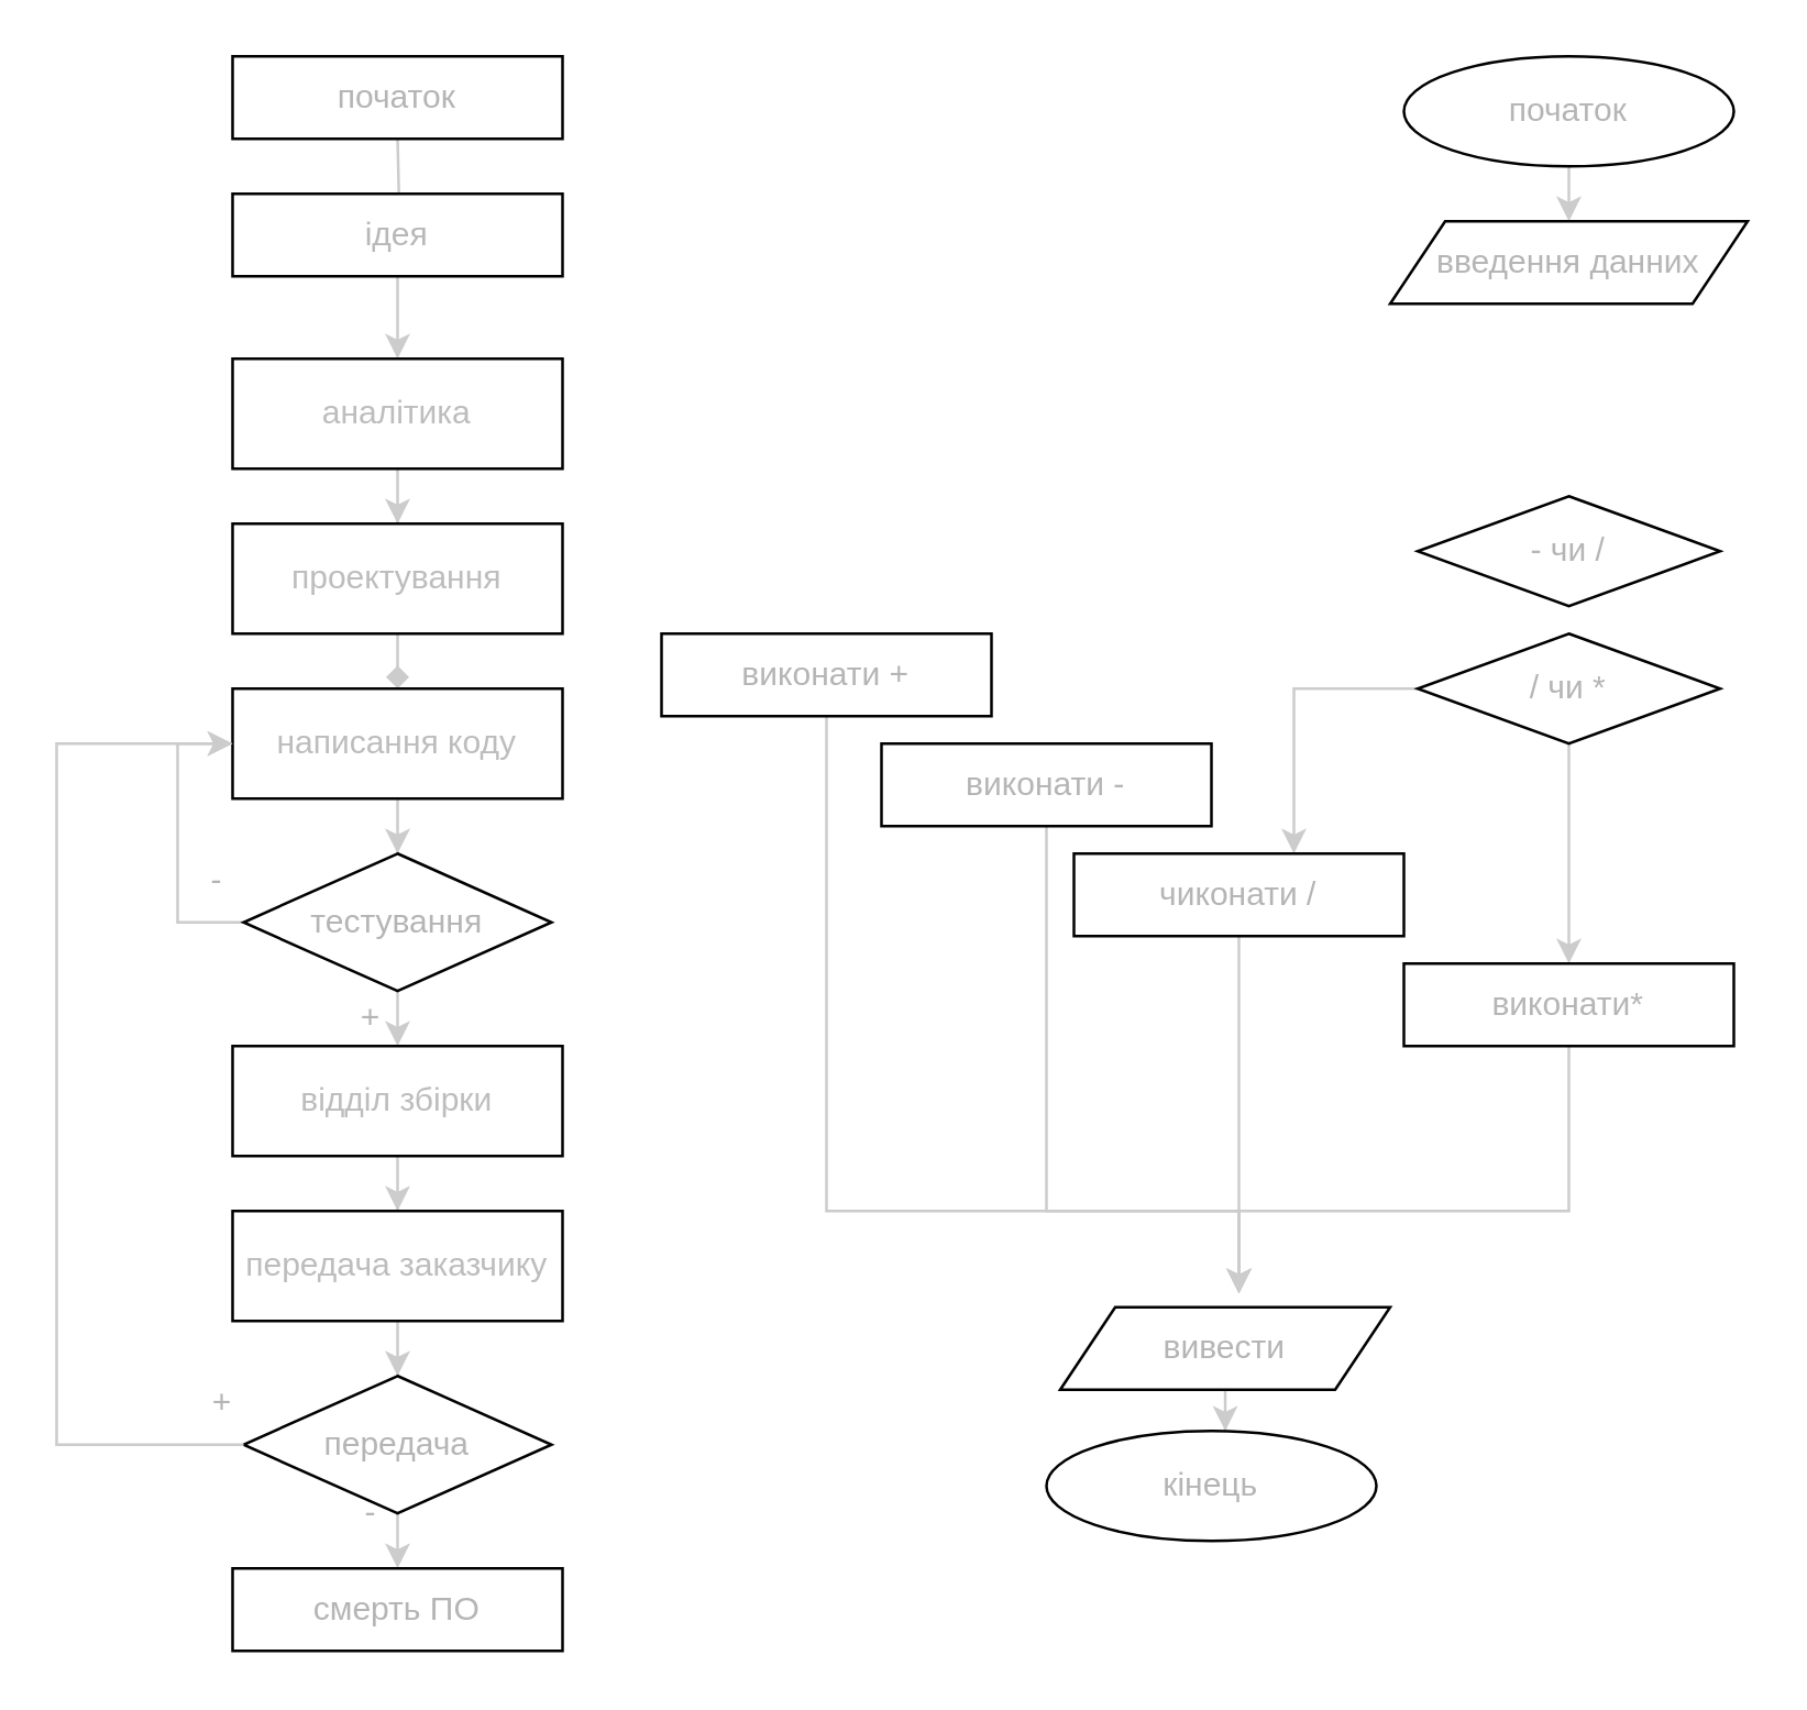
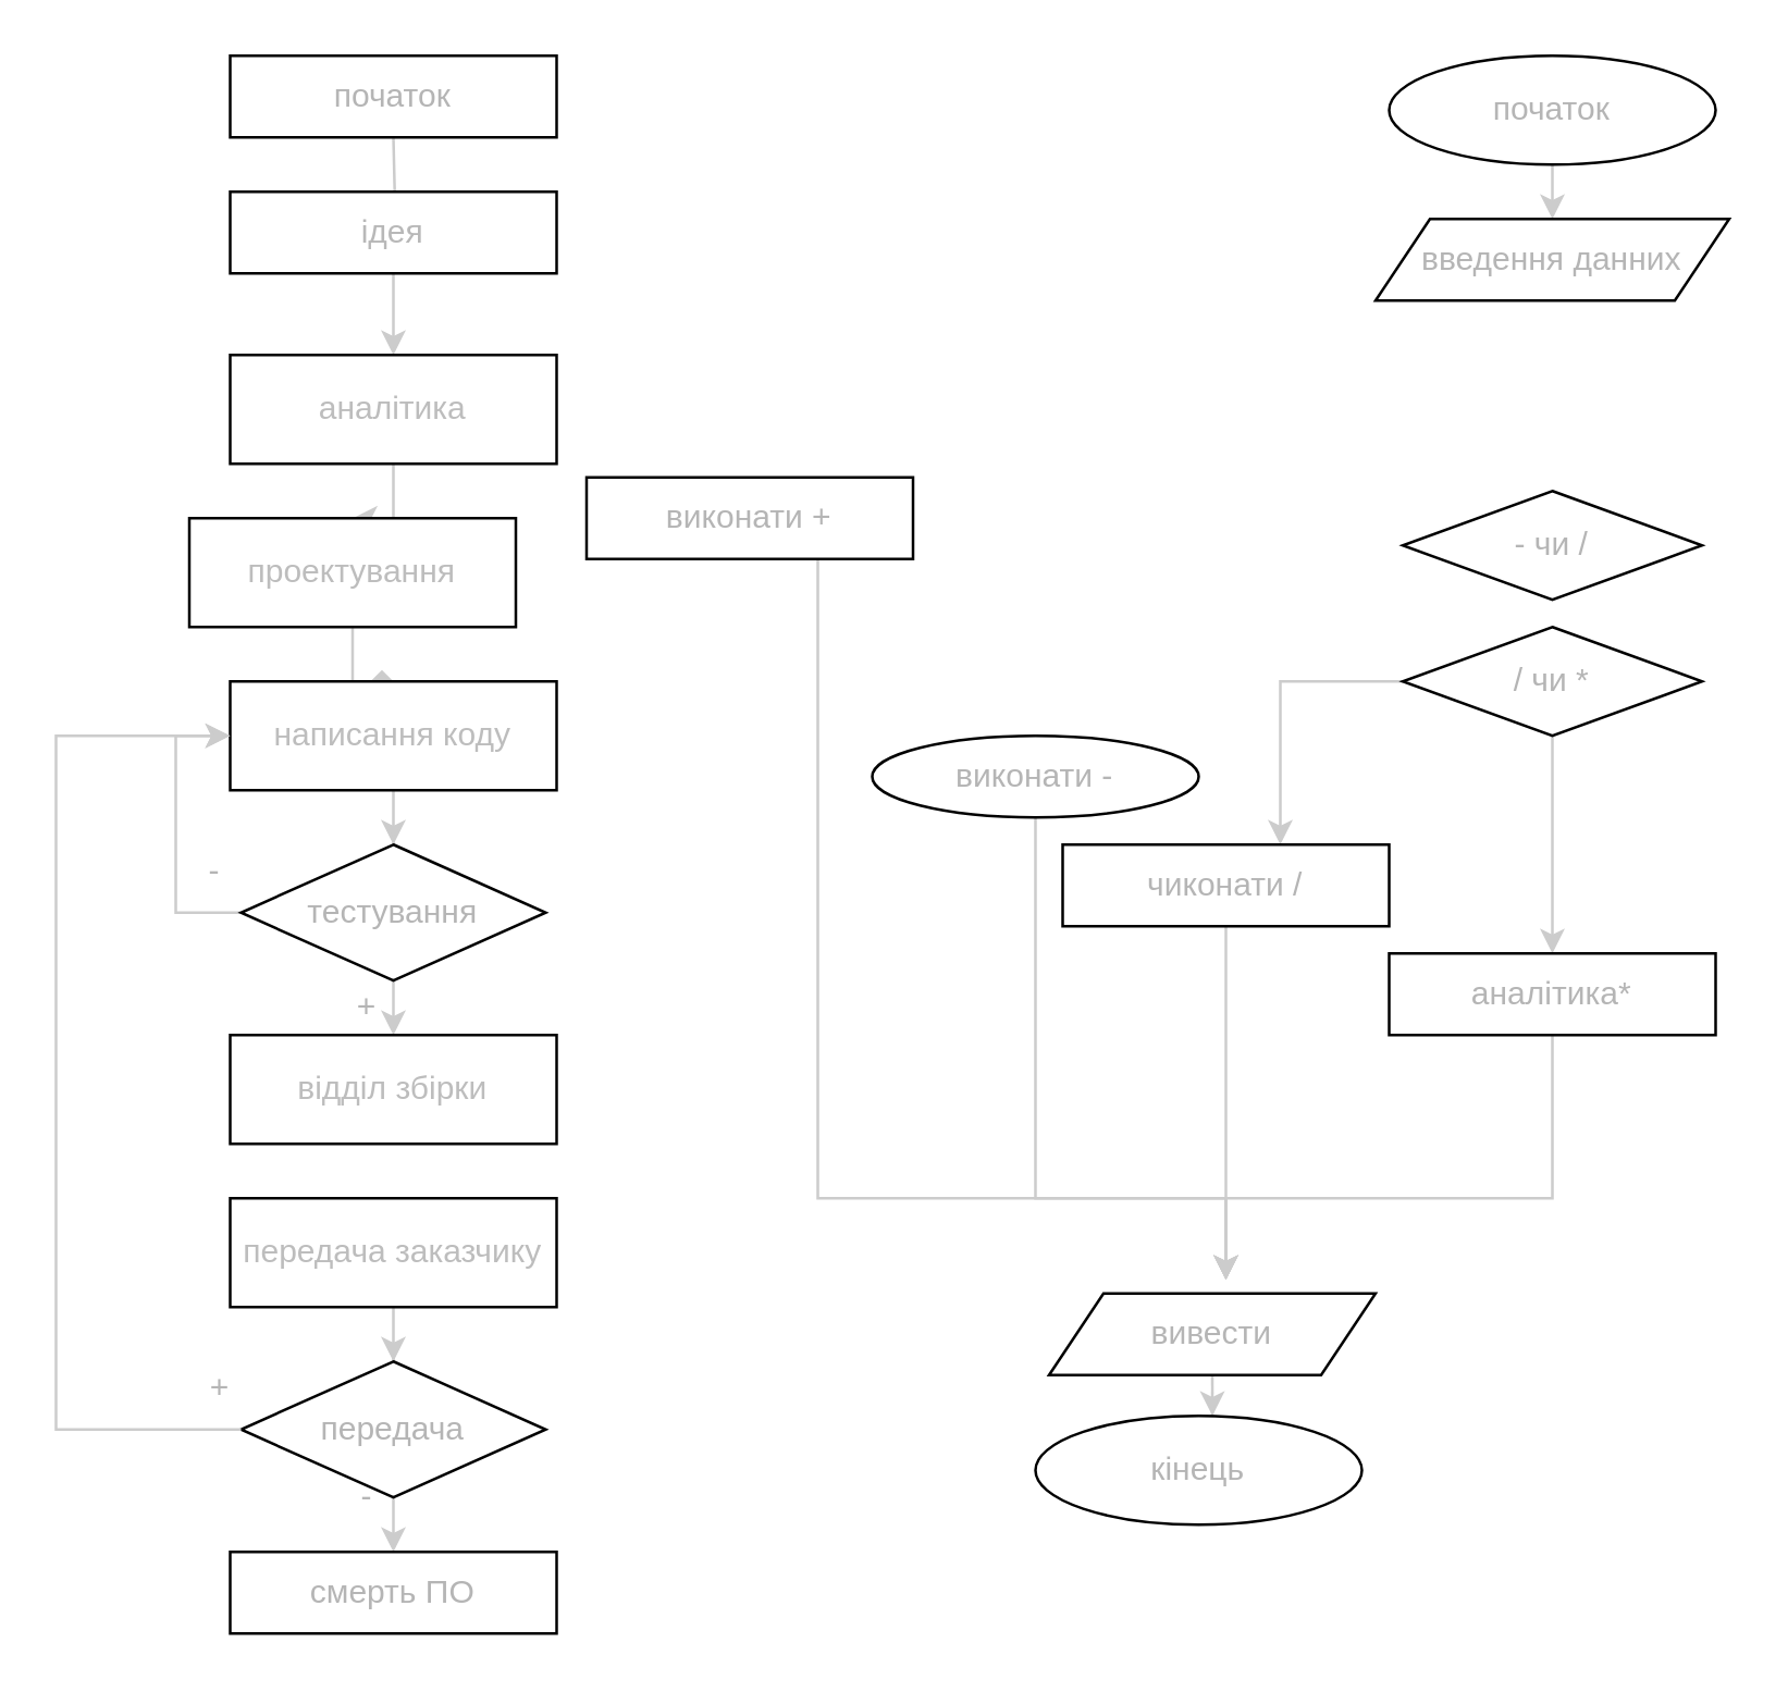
  <mxCell id="0" />
  <mxCell id="1" parent="0" />
  <mxCell id="2" value="" style="edgeStyle=orthogonalEdgeStyle;rounded=0;orthogonalLoop=1;jettySize=auto;html=1;strokeColor=#CCCCCC;" parent="1" target="4" edge="1"><mxGeometry relative="1" as="geometry"><mxPoint x="144" y="50" as="sourcePoint" /></mxGeometry></mxCell>
  <mxCell id="3" value="" style="edgeStyle=orthogonalEdgeStyle;rounded=0;orthogonalLoop=1;jettySize=auto;html=1;strokeColor=#CCCCCC;" parent="1" source="4" target="6" edge="1"><mxGeometry relative="1" as="geometry" /></mxCell>
  <mxCell id="4" value="&lt;font color=&quot;#b8b8b8&quot;&gt;ідея&lt;/font&gt;" style="rounded=0;whiteSpace=wrap;html=1;" parent="1" vertex="1"><mxGeometry x="84" y="70" width="120" height="30" as="geometry" /></mxCell>
  <mxCell id="5" value="" style="edgeStyle=orthogonalEdgeStyle;rounded=0;orthogonalLoop=1;jettySize=auto;html=1;strokeColor=#CCCCCC;fontColor=#B5B5B5;" parent="1" source="6" target="8" edge="1"><mxGeometry relative="1" as="geometry" /></mxCell>
  <mxCell id="6" value="&lt;font color=&quot;#bdbdbd&quot;&gt;аналітика&lt;/font&gt;" style="rounded=0;whiteSpace=wrap;html=1;" parent="1" vertex="1"><mxGeometry x="84" y="130" width="120" height="40" as="geometry" /></mxCell>
  <mxCell id="7" value="" style="edgeStyle=orthogonalEdgeStyle;rounded=0;orthogonalLoop=1;jettySize=auto;html=1;strokeColor=#CCCCCC;fontColor=#B5B5B5;endArrow=diamond;" parent="1" source="8" target="10" edge="1"><mxGeometry relative="1" as="geometry" /></mxCell>
- <mxCell id="8" value="&lt;font color=&quot;#bdbdbd&quot;&gt;проектування&lt;/font&gt;" style="rounded=0;whiteSpace=wrap;html=1;" parent="1" vertex="1"><mxGeometry x="84" y="190" width="120" height="40" as="geometry" /></mxCell>
+ <mxCell id="8" value="&lt;font color=&quot;#bdbdbd&quot;&gt;проектування&lt;/font&gt;" style="rounded=0;whiteSpace=wrap;html=1;" parent="1" vertex="1"><mxGeometry x="69" y="190" width="120" height="40" as="geometry" /></mxCell>
  <mxCell id="9" style="edgeStyle=orthogonalEdgeStyle;rounded=0;orthogonalLoop=1;jettySize=auto;html=1;strokeColor=#CCCCCC;fontColor=#B5B5B5;entryX=0.5;entryY=0;entryDx=0;entryDy=0;" parent="1" source="10" target="13" edge="1"><mxGeometry relative="1" as="geometry"><mxPoint x="144" y="320" as="targetPoint" /></mxGeometry></mxCell>
  <mxCell id="10" value="&lt;font color=&quot;#bdbdbd&quot;&gt;написання коду&lt;/font&gt;" style="rounded=0;whiteSpace=wrap;html=1;" parent="1" vertex="1"><mxGeometry x="84" y="250" width="120" height="40" as="geometry" /></mxCell>
  <mxCell id="11" style="edgeStyle=orthogonalEdgeStyle;rounded=0;orthogonalLoop=1;jettySize=auto;html=1;entryX=0;entryY=0.5;entryDx=0;entryDy=0;strokeColor=#CCCCCC;fontColor=#B5B5B5;exitX=0;exitY=0.5;exitDx=0;exitDy=0;" parent="1" source="13" target="10" edge="1"><mxGeometry relative="1" as="geometry"><Array as="points"><mxPoint x="64" y="335" /><mxPoint x="64" y="270" /></Array></mxGeometry></mxCell>
  <mxCell id="12" style="edgeStyle=orthogonalEdgeStyle;rounded=0;orthogonalLoop=1;jettySize=auto;html=1;strokeColor=#CCCCCC;fontColor=#B5B5B5;" parent="1" source="13" edge="1"><mxGeometry relative="1" as="geometry"><mxPoint x="144" y="380" as="targetPoint" /></mxGeometry></mxCell>
  <mxCell id="13" value="тестування" style="rhombus;whiteSpace=wrap;html=1;fontColor=#B5B5B5;" parent="1" vertex="1"><mxGeometry x="88" y="310" width="112" height="50" as="geometry" /></mxCell>
- <mxCell id="14" style="edgeStyle=orthogonalEdgeStyle;rounded=0;orthogonalLoop=1;jettySize=auto;html=1;entryX=0.5;entryY=0;entryDx=0;entryDy=0;strokeColor=#CCCCCC;fontColor=#B5B5B5;" parent="1" source="15" target="17" edge="1"><mxGeometry relative="1" as="geometry" /></mxCell>
  <mxCell id="15" value="&lt;font color=&quot;#bdbdbd&quot;&gt;відділ збірки&lt;/font&gt;" style="rounded=0;whiteSpace=wrap;html=1;" parent="1" vertex="1"><mxGeometry x="84" y="380" width="120" height="40" as="geometry" /></mxCell>
  <mxCell id="16" value="" style="edgeStyle=orthogonalEdgeStyle;rounded=0;orthogonalLoop=1;jettySize=auto;html=1;strokeColor=#CCCCCC;fontColor=#B5B5B5;" parent="1" source="17" target="19" edge="1"><mxGeometry relative="1" as="geometry" /></mxCell>
  <mxCell id="17" value="&lt;font color=&quot;#bdbdbd&quot;&gt;передача заказчику&lt;/font&gt;" style="rounded=0;whiteSpace=wrap;html=1;" parent="1" vertex="1"><mxGeometry x="84" y="440" width="120" height="40" as="geometry" /></mxCell>
  <mxCell id="18" style="edgeStyle=orthogonalEdgeStyle;rounded=0;orthogonalLoop=1;jettySize=auto;html=1;exitX=0.5;exitY=1;exitDx=0;exitDy=0;entryX=0.5;entryY=0;entryDx=0;entryDy=0;strokeColor=#CCCCCC;fontColor=#B5B5B5;" parent="1" source="19" edge="1"><mxGeometry relative="1" as="geometry"><mxPoint x="144" y="570" as="targetPoint" /></mxGeometry></mxCell>
  <mxCell id="19" value="передача" style="rhombus;whiteSpace=wrap;html=1;fontColor=#B5B5B5;" parent="1" vertex="1"><mxGeometry x="88" y="500" width="112" height="50" as="geometry" /></mxCell>
  <mxCell id="20" style="edgeStyle=orthogonalEdgeStyle;rounded=0;orthogonalLoop=1;jettySize=auto;html=1;strokeColor=#CCCCCC;fontColor=#B5B5B5;exitX=0;exitY=0.5;exitDx=0;exitDy=0;" parent="1" source="19" edge="1"><mxGeometry relative="1" as="geometry"><mxPoint x="84" y="270" as="targetPoint" /><Array as="points"><mxPoint x="20" y="525" /><mxPoint x="20" y="270" /></Array></mxGeometry></mxCell>
  <mxCell id="21" value="+" style="text;html=1;align=center;verticalAlign=middle;resizable=0;points=[];autosize=1;fontColor=#B5B5B5;" parent="1" vertex="1"><mxGeometry x="124" y="360" width="20" height="20" as="geometry" /></mxCell>
  <mxCell id="22" value="-" style="text;html=1;align=center;verticalAlign=middle;resizable=0;points=[];autosize=1;fontColor=#B5B5B5;" parent="1" vertex="1"><mxGeometry x="68" y="310" width="20" height="20" as="geometry" /></mxCell>
  <mxCell id="23" value="+" style="text;html=1;align=center;verticalAlign=middle;resizable=0;points=[];autosize=1;fontColor=#B5B5B5;" parent="1" vertex="1"><mxGeometry x="70" y="500" width="20" height="20" as="geometry" /></mxCell>
  <mxCell id="24" value="-" style="text;html=1;align=center;verticalAlign=middle;resizable=0;points=[];autosize=1;fontColor=#B5B5B5;" parent="1" vertex="1"><mxGeometry x="124" y="540" width="20" height="20" as="geometry" /></mxCell>
  <mxCell id="25" style="edgeStyle=orthogonalEdgeStyle;rounded=0;orthogonalLoop=1;jettySize=auto;html=1;exitX=0.5;exitY=1;exitDx=0;exitDy=0;entryX=0.5;entryY=0;entryDx=0;entryDy=0;strokeColor=#CCCCCC;fontColor=#B5B5B5;" parent="1" source="26" target="27" edge="1"><mxGeometry relative="1" as="geometry" /></mxCell>
  <mxCell id="26" value="початок" style="ellipse;whiteSpace=wrap;html=1;fontColor=#B5B5B5;" parent="1" vertex="1"><mxGeometry x="510" y="20" width="120" height="40" as="geometry" /></mxCell>
  <mxCell id="27" value="введення данних" style="shape=parallelogram;perimeter=parallelogramPerimeter;whiteSpace=wrap;html=1;fixedSize=1;fontColor=#B5B5B5;" parent="1" vertex="1"><mxGeometry x="505" y="80" width="130" height="30" as="geometry" /></mxCell>
  <mxCell id="28" value="початок" style="rounded=0;whiteSpace=wrap;html=1;fontColor=#B5B5B5;" parent="1" vertex="1"><mxGeometry x="84" y="20" width="120" height="30" as="geometry" /></mxCell>
  <mxCell id="29" value="смерть ПО" style="rounded=0;whiteSpace=wrap;html=1;fontColor=#B5B5B5;" parent="1" vertex="1"><mxGeometry x="84" y="570" width="120" height="30" as="geometry" /></mxCell>
  <mxCell id="30" value="- чи /" style="rhombus;whiteSpace=wrap;html=1;fontColor=#B5B5B5;" parent="1" vertex="1"><mxGeometry x="515" y="180" width="110" height="40" as="geometry" /></mxCell>
  <mxCell id="31" style="edgeStyle=orthogonalEdgeStyle;rounded=0;orthogonalLoop=1;jettySize=auto;html=1;strokeColor=#CCCCCC;fontColor=#B5B5B5;" parent="1" source="33" edge="1"><mxGeometry relative="1" as="geometry"><mxPoint x="470" y="310" as="targetPoint" /><Array as="points"><mxPoint x="470" y="250" /></Array></mxGeometry></mxCell>
  <mxCell id="32" style="edgeStyle=orthogonalEdgeStyle;rounded=0;orthogonalLoop=1;jettySize=auto;html=1;entryX=0.5;entryY=0;entryDx=0;entryDy=0;strokeColor=#CCCCCC;fontColor=#B5B5B5;" parent="1" source="33" target="41" edge="1"><mxGeometry relative="1" as="geometry" /></mxCell>
  <mxCell id="33" value="/ чи *" style="rhombus;whiteSpace=wrap;html=1;fontColor=#B5B5B5;" parent="1" vertex="1"><mxGeometry x="515" y="230" width="110" height="40" as="geometry" /></mxCell>
  <mxCell id="34" style="edgeStyle=orthogonalEdgeStyle;rounded=0;orthogonalLoop=1;jettySize=auto;html=1;strokeColor=#CCCCCC;fontColor=#B5B5B5;" parent="1" source="35" edge="1"><mxGeometry relative="1" as="geometry"><mxPoint x="450" y="470" as="targetPoint" /></mxGeometry></mxCell>
  <mxCell id="35" value="чиконати /" style="rounded=0;whiteSpace=wrap;html=1;fontColor=#B5B5B5;" parent="1" vertex="1"><mxGeometry x="390" y="310" width="120" height="30" as="geometry" /></mxCell>
  <mxCell id="36" style="edgeStyle=orthogonalEdgeStyle;rounded=0;orthogonalLoop=1;jettySize=auto;html=1;exitX=0.5;exitY=1;exitDx=0;exitDy=0;strokeColor=#CCCCCC;fontColor=#B5B5B5;" parent="1" source="37" edge="1"><mxGeometry relative="1" as="geometry"><mxPoint x="450" y="470" as="targetPoint" /><Array as="points"><mxPoint x="380" y="440" /><mxPoint x="450" y="440" /><mxPoint x="450" y="460" /></Array></mxGeometry></mxCell>
- <mxCell id="37" value="виконати -" style="rounded=0;whiteSpace=wrap;html=1;fontColor=#B5B5B5;" parent="1" vertex="1"><mxGeometry x="320" y="270" width="120" height="30" as="geometry" /></mxCell>
+ <mxCell id="37" value="виконати -" style="ellipse;whiteSpace=wrap;html=1;fontColor=#B5B5B5;" parent="1" vertex="1"><mxGeometry x="320" y="270" width="120" height="30" as="geometry" /></mxCell>
  <mxCell id="38" style="edgeStyle=orthogonalEdgeStyle;rounded=0;orthogonalLoop=1;jettySize=auto;html=1;strokeColor=#CCCCCC;fontColor=#B5B5B5;" parent="1" source="39" edge="1"><mxGeometry relative="1" as="geometry"><mxPoint x="450" y="470" as="targetPoint" /><Array as="points"><mxPoint x="300" y="440" /><mxPoint x="450" y="440" /></Array></mxGeometry></mxCell>
- <mxCell id="39" value="виконати +" style="rounded=0;whiteSpace=wrap;html=1;fontColor=#B5B5B5;" parent="1" vertex="1"><mxGeometry x="240" y="230" width="120" height="30" as="geometry" /></mxCell>
+ <mxCell id="39" value="виконати +" style="rounded=0;whiteSpace=wrap;html=1;fontColor=#B5B5B5;" parent="1" vertex="1"><mxGeometry x="215" y="175" width="120" height="30" as="geometry" /></mxCell>
  <mxCell id="40" style="edgeStyle=orthogonalEdgeStyle;rounded=0;orthogonalLoop=1;jettySize=auto;html=1;strokeColor=#CCCCCC;fontColor=#B5B5B5;exitX=0.5;exitY=1;exitDx=0;exitDy=0;" parent="1" source="41" edge="1"><mxGeometry relative="1" as="geometry"><mxPoint x="450" y="470" as="targetPoint" /><Array as="points"><mxPoint x="570" y="440" /><mxPoint x="450" y="440" /></Array></mxGeometry></mxCell>
- <mxCell id="41" value="виконати*" style="rounded=0;whiteSpace=wrap;html=1;fontColor=#B5B5B5;" parent="1" vertex="1"><mxGeometry x="510" y="350" width="120" height="30" as="geometry" /></mxCell>
+ <mxCell id="41" value="аналітика*" style="rounded=0;whiteSpace=wrap;html=1;fontColor=#B5B5B5;" parent="1" vertex="1"><mxGeometry x="510" y="350" width="120" height="30" as="geometry" /></mxCell>
  <mxCell id="42" style="edgeStyle=orthogonalEdgeStyle;rounded=0;orthogonalLoop=1;jettySize=auto;html=1;entryX=0.542;entryY=0;entryDx=0;entryDy=0;entryPerimeter=0;strokeColor=#CCCCCC;fontColor=#B5B5B5;dashed=1;" parent="1" source="43" target="44" edge="1"><mxGeometry relative="1" as="geometry" /></mxCell>
  <mxCell id="43" value="вивести" style="shape=parallelogram;perimeter=parallelogramPerimeter;whiteSpace=wrap;html=1;fixedSize=1;fontColor=#B5B5B5;" parent="1" vertex="1"><mxGeometry x="385" y="475" width="120" height="30" as="geometry" /></mxCell>
  <mxCell id="44" value="кінець" style="ellipse;whiteSpace=wrap;html=1;fontColor=#B5B5B5;" parent="1" vertex="1"><mxGeometry x="380" y="520" width="120" height="40" as="geometry" /></mxCell>
